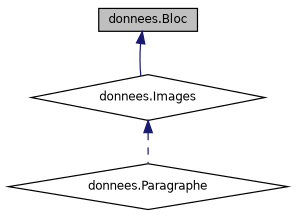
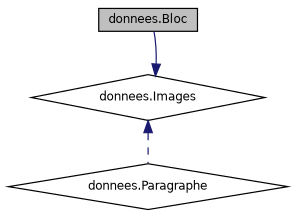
  digraph {
    node [color=black fillcolor=white fontname=Helvetica fontsize=10 shape=diamond style=filled]
    edge [color=midnightblue dir=back fontname=Helvetica fontsize=10 labelfontname=Helvetica labelfontsize=10]
    n1 [fillcolor=grey75 fontcolor=black height=0.2 label="donnees.Bloc" shape=box width=0.4]
    n2 [height=0.2 label="donnees.Images" width=0.4]
    n3 [height=0.2 label="donnees.Paragraphe" width=0.4]
-   n1 -> n2 [style=solid]
+   n2 -> n1 [style=solid]
    n2 -> n3 [style=dashed]
  }
